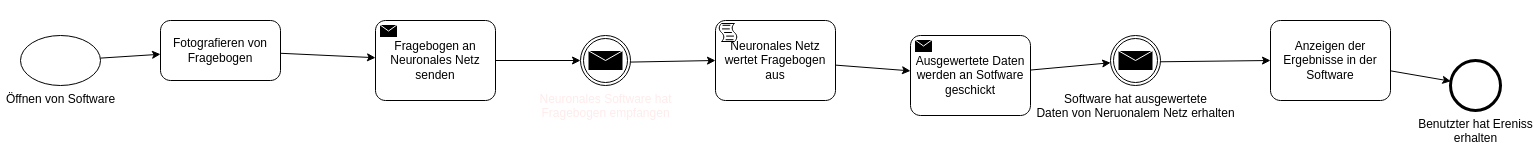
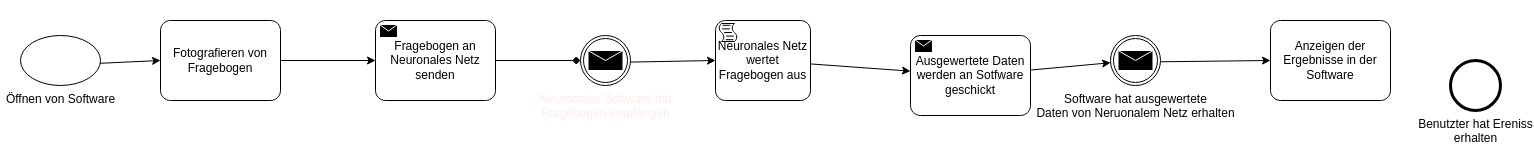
  <mxCell id="0" />
  <mxCell id="1" parent="0" />
  <mxCell id="2" value="" style="edgeStyle=none;html=1;fontColor=#ffebeb;" parent="1" source="3" target="11" edge="1"><mxGeometry relative="1" as="geometry" /></mxCell>
  <mxCell id="3" value="Öffnen von Software" style="points=[[0.145,0.145,0],[0.5,0,0],[0.855,0.145,0],[1,0.5,0],[0.855,0.855,0],[0.5,1,0],[0.145,0.855,0],[0,0.5,0]];shape=mxgraph.bpmn.event;html=1;verticalLabelPosition=bottom;labelBackgroundColor=none;verticalAlign=top;align=center;perimeter=ellipsePerimeter;outlineConnect=0;aspect=fixed;outline=standard;symbol=general;" parent="1" vertex="1"><mxGeometry x="20" y="35" width="80" height="50" as="geometry" /></mxCell>
- <mxCell id="4" value="" style="edgeStyle=none;html=1;fontColor=#ffebeb;" parent="1" source="5" target="9" edge="1"><mxGeometry relative="1" as="geometry" /></mxCell>
+ <mxCell id="4" value="" style="edgeStyle=none;html=1;fontColor=#ffebeb;endArrow=diamond;" parent="1" source="5" target="9" edge="1"><mxGeometry relative="1" as="geometry" /></mxCell>
  <mxCell id="5" value="&lt;font color=&quot;#000000&quot;&gt;Fragebogen an Neuronales Netz senden&lt;/font&gt;" style="points=[[0.25,0,0],[0.5,0,0],[0.75,0,0],[1,0.25,0],[1,0.5,0],[1,0.75,0],[0.75,1,0],[0.5,1,0],[0.25,1,0],[0,0.75,0],[0,0.5,0],[0,0.25,0]];shape=mxgraph.bpmn.task;whiteSpace=wrap;rectStyle=rounded;size=10;html=1;taskMarker=send;labelBackgroundColor=none;fontColor=#ffebeb;" parent="1" vertex="1"><mxGeometry x="375" y="20" width="120" height="80" as="geometry" /></mxCell>
  <mxCell id="6" value="" style="edgeStyle=none;html=1;fontColor=#ffebeb;" parent="1" source="7" target="13" edge="1"><mxGeometry relative="1" as="geometry" /></mxCell>
- <mxCell id="7" value="&lt;font color=&quot;#000000&quot;&gt;Neuronales Netz wertet Fragebogen aus&lt;/font&gt;" style="points=[[0.25,0,0],[0.5,0,0],[0.75,0,0],[1,0.25,0],[1,0.5,0],[1,0.75,0],[0.75,1,0],[0.5,1,0],[0.25,1,0],[0,0.75,0],[0,0.5,0],[0,0.25,0]];shape=mxgraph.bpmn.task;whiteSpace=wrap;rectStyle=rounded;size=10;html=1;taskMarker=script;labelBackgroundColor=none;fontColor=#ffebeb;" parent="1" vertex="1"><mxGeometry x="715" y="20" width="120" height="80" as="geometry" /></mxCell>
+ <mxCell id="7" value="&lt;font color=&quot;#000000&quot;&gt;Neuronales Netz wertet Fragebogen aus&lt;/font&gt;" style="points=[[0.25,0,0],[0.5,0,0],[0.75,0,0],[1,0.25,0],[1,0.5,0],[1,0.75,0],[0.75,1,0],[0.5,1,0],[0.25,1,0],[0,0.75,0],[0,0.5,0],[0,0.25,0]];shape=mxgraph.bpmn.task;whiteSpace=wrap;rectStyle=rounded;size=10;html=1;taskMarker=script;labelBackgroundColor=none;fontColor=#ffebeb;" parent="1" vertex="1"><mxGeometry x="715" y="20" width="95" height="80" as="geometry" /></mxCell>
  <mxCell id="8" value="" style="edgeStyle=none;html=1;fontColor=#ffebeb;" parent="1" source="9" target="7" edge="1"><mxGeometry relative="1" as="geometry" /></mxCell>
  <mxCell id="9" value="Neuronales Software hat&lt;br&gt;Fragebogen empfangen" style="points=[[0.145,0.145,0],[0.5,0,0],[0.855,0.145,0],[1,0.5,0],[0.855,0.855,0],[0.5,1,0],[0.145,0.855,0],[0,0.5,0]];shape=mxgraph.bpmn.event;html=1;verticalLabelPosition=bottom;labelBackgroundColor=none;verticalAlign=top;align=center;perimeter=ellipsePerimeter;outlineConnect=0;aspect=fixed;outline=throwing;symbol=message;fontColor=#ffebeb;" parent="1" vertex="1"><mxGeometry x="580" y="35" width="50" height="50" as="geometry" /></mxCell>
  <mxCell id="10" value="" style="edgeStyle=none;html=1;fontColor=#ffebeb;" parent="1" source="11" target="5" edge="1"><mxGeometry relative="1" as="geometry" /></mxCell>
- <mxCell id="11" value="&lt;font color=&quot;#000000&quot;&gt;Fotografieren von Fragebogen&lt;/font&gt;" style="points=[[0.25,0,0],[0.5,0,0],[0.75,0,0],[1,0.25,0],[1,0.5,0],[1,0.75,0],[0.75,1,0],[0.5,1,0],[0.25,1,0],[0,0.75,0],[0,0.5,0],[0,0.25,0]];shape=mxgraph.bpmn.task;whiteSpace=wrap;rectStyle=rounded;size=10;html=1;taskMarker=abstract;labelBackgroundColor=none;fontColor=#ffebeb;" parent="1" vertex="1"><mxGeometry x="160" y="20" width="120" height="60" as="geometry" /></mxCell>
+ <mxCell id="11" value="&lt;font color=&quot;#000000&quot;&gt;Fotografieren von Fragebogen&lt;/font&gt;" style="points=[[0.25,0,0],[0.5,0,0],[0.75,0,0],[1,0.25,0],[1,0.5,0],[1,0.75,0],[0.75,1,0],[0.5,1,0],[0.25,1,0],[0,0.75,0],[0,0.5,0],[0,0.25,0]];shape=mxgraph.bpmn.task;whiteSpace=wrap;rectStyle=rounded;size=10;html=1;taskMarker=abstract;labelBackgroundColor=none;fontColor=#ffebeb;" parent="1" vertex="1"><mxGeometry x="160" y="20" width="120" height="80" as="geometry" /></mxCell>
  <mxCell id="12" value="" style="edgeStyle=none;html=1;fontColor=#ffebeb;" parent="1" source="13" target="17" edge="1"><mxGeometry relative="1" as="geometry" /></mxCell>
  <mxCell id="13" value="&lt;font color=&quot;#000000&quot;&gt;Ausgewertete Daten werden an Sotfware geschickt&lt;/font&gt;" style="points=[[0.25,0,0],[0.5,0,0],[0.75,0,0],[1,0.25,0],[1,0.5,0],[1,0.75,0],[0.75,1,0],[0.5,1,0],[0.25,1,0],[0,0.75,0],[0,0.5,0],[0,0.25,0]];shape=mxgraph.bpmn.task;whiteSpace=wrap;rectStyle=rounded;size=10;html=1;taskMarker=send;labelBackgroundColor=none;fontColor=#ffebeb;" parent="1" vertex="1"><mxGeometry x="910" y="35" width="120" height="80" as="geometry" /></mxCell>
- <mxCell id="14" value="" style="edgeStyle=none;html=1;fontColor=#ffebeb;" parent="1" source="15" target="18" edge="1"><mxGeometry relative="1" as="geometry" /></mxCell>
  <mxCell id="15" value="&lt;font color=&quot;#000000&quot;&gt;Anzeigen der Ergebnisse in der Software&lt;/font&gt;" style="points=[[0.25,0,0],[0.5,0,0],[0.75,0,0],[1,0.25,0],[1,0.5,0],[1,0.75,0],[0.75,1,0],[0.5,1,0],[0.25,1,0],[0,0.75,0],[0,0.5,0],[0,0.25,0]];shape=mxgraph.bpmn.task;whiteSpace=wrap;rectStyle=rounded;size=10;html=1;taskMarker=abstract;labelBackgroundColor=none;fontColor=#ffebeb;" parent="1" vertex="1"><mxGeometry x="1270" y="20" width="120" height="80" as="geometry" /></mxCell>
  <mxCell id="16" value="" style="edgeStyle=none;html=1;fontColor=#ffebeb;" parent="1" source="17" target="15" edge="1"><mxGeometry relative="1" as="geometry" /></mxCell>
  <mxCell id="17" value="&lt;font color=&quot;#000000&quot;&gt;Software hat ausgewertete&lt;br&gt;Daten von Neruonalem Netz erhalten&lt;/font&gt;" style="points=[[0.145,0.145,0],[0.5,0,0],[0.855,0.145,0],[1,0.5,0],[0.855,0.855,0],[0.5,1,0],[0.145,0.855,0],[0,0.5,0]];shape=mxgraph.bpmn.event;html=1;verticalLabelPosition=bottom;labelBackgroundColor=none;verticalAlign=top;align=center;perimeter=ellipsePerimeter;outlineConnect=0;aspect=fixed;outline=throwing;symbol=message;fontColor=#ffebeb;" parent="1" vertex="1"><mxGeometry x="1110" y="35" width="50" height="50" as="geometry" /></mxCell>
  <mxCell id="18" value="&lt;font color=&quot;#000000&quot;&gt;Benutzter hat Ereniss &lt;br&gt;erhalten&lt;/font&gt;" style="points=[[0.145,0.145,0],[0.5,0,0],[0.855,0.145,0],[1,0.5,0],[0.855,0.855,0],[0.5,1,0],[0.145,0.855,0],[0,0.5,0]];shape=mxgraph.bpmn.event;html=1;verticalLabelPosition=bottom;labelBackgroundColor=none;verticalAlign=top;align=center;perimeter=ellipsePerimeter;outlineConnect=0;aspect=fixed;outline=end;symbol=terminate2;fontColor=#ffebeb;" parent="1" vertex="1"><mxGeometry x="1450" y="60" width="50" height="50" as="geometry" /></mxCell>
